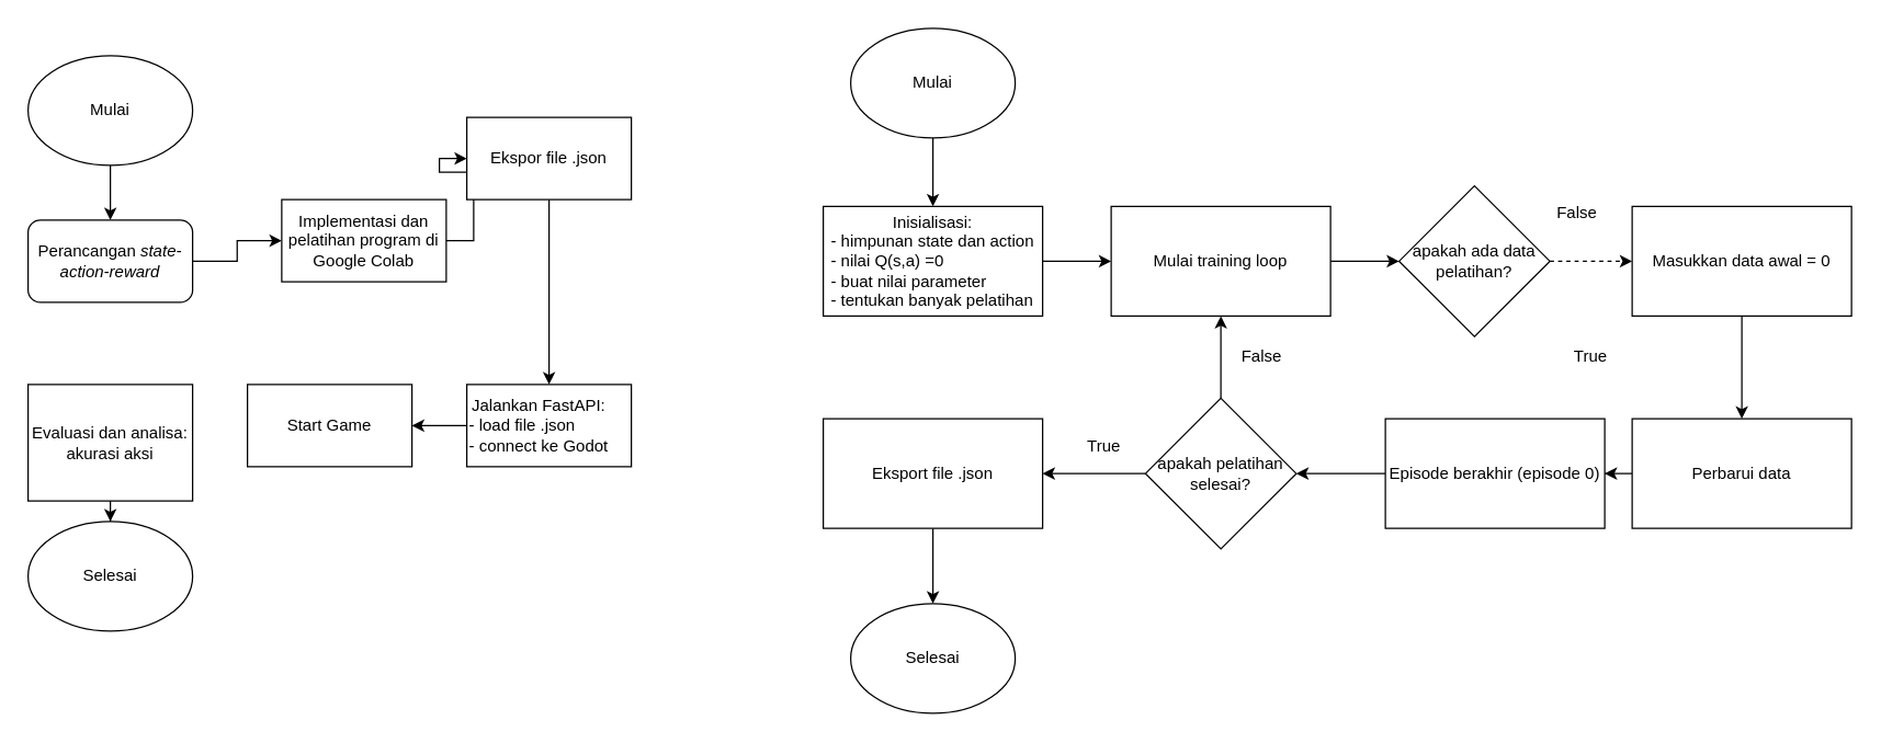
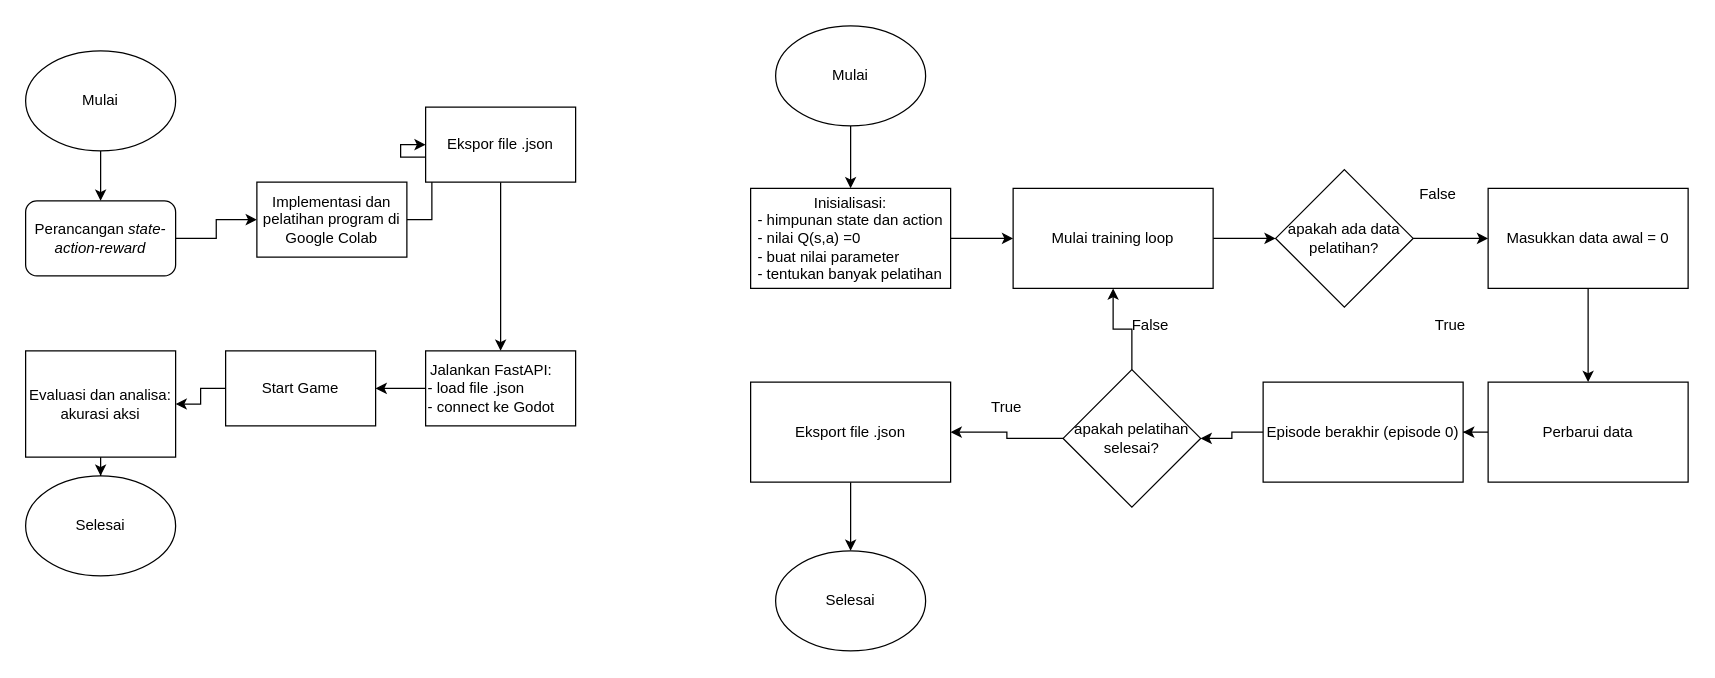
  <mxCell id="0" />
  <mxCell id="1" parent="0" />
  <mxCell id="2" style="edgeStyle=orthogonalEdgeStyle;rounded=0;orthogonalLoop=1;jettySize=auto;html=1;" edge="1" parent="1" source="3" target="5"><mxGeometry relative="1" as="geometry" /></mxCell>
  <mxCell id="3" value="Mulai" style="ellipse;whiteSpace=wrap;html=1;" vertex="1" parent="1"><mxGeometry x="20" y="40" width="120" height="80" as="geometry" /></mxCell>
  <mxCell id="4" style="edgeStyle=orthogonalEdgeStyle;rounded=0;orthogonalLoop=1;jettySize=auto;html=1;" edge="1" parent="1" source="5" target="7"><mxGeometry relative="1" as="geometry" /></mxCell>
  <mxCell id="5" value="Perancangan &lt;i&gt;state-action-reward&lt;/i&gt;" style="whiteSpace=wrap;html=1;rounded=1;" vertex="1" parent="1"><mxGeometry x="20" y="160" width="120" height="60" as="geometry" /></mxCell>
  <mxCell id="6" style="edgeStyle=orthogonalEdgeStyle;rounded=0;orthogonalLoop=1;jettySize=auto;html=1;" edge="1" parent="1" source="7" target="9"><mxGeometry relative="1" as="geometry" /></mxCell>
  <mxCell id="7" value="Implementasi dan pelatihan program di Google Colab" style="rounded=0;whiteSpace=wrap;html=1;" vertex="1" parent="1"><mxGeometry x="205" y="145" width="120" height="60" as="geometry" /></mxCell>
  <mxCell id="8" style="edgeStyle=orthogonalEdgeStyle;rounded=0;orthogonalLoop=1;jettySize=auto;html=1;" edge="1" parent="1" source="9" target="11"><mxGeometry relative="1" as="geometry" /></mxCell>
  <mxCell id="9" value="&lt;div&gt;Ekspor file .json&lt;/div&gt;" style="rounded=0;whiteSpace=wrap;html=1;" vertex="1" parent="1"><mxGeometry x="340" y="85" width="120" height="60" as="geometry" /></mxCell>
  <mxCell id="10" style="edgeStyle=orthogonalEdgeStyle;rounded=0;orthogonalLoop=1;jettySize=auto;html=1;" edge="1" parent="1" source="11" target="13"><mxGeometry relative="1" as="geometry" /></mxCell>
  <mxCell id="11" value="&lt;div align=&quot;center&quot;&gt;Jalankan FastAPI:&lt;/div&gt;&lt;div&gt;- load file .json&lt;/div&gt;&lt;div&gt;- connect ke Godot&lt;br&gt;&lt;/div&gt;" style="rounded=0;whiteSpace=wrap;html=1;align=left;" vertex="1" parent="1"><mxGeometry x="340" y="280" width="120" height="60" as="geometry" /></mxCell>
+ <mxCell id="12" style="edgeStyle=orthogonalEdgeStyle;rounded=0;orthogonalLoop=1;jettySize=auto;html=1;" edge="1" parent="1" source="13" target="15"><mxGeometry relative="1" as="geometry" /></mxCell>
  <mxCell id="13" value="Start Game" style="rounded=0;whiteSpace=wrap;html=1;" vertex="1" parent="1"><mxGeometry x="180" y="280" width="120" height="60" as="geometry" /></mxCell>
  <mxCell id="14" style="edgeStyle=orthogonalEdgeStyle;rounded=0;orthogonalLoop=1;jettySize=auto;html=1;" edge="1" parent="1" source="15" target="16"><mxGeometry relative="1" as="geometry" /></mxCell>
  <mxCell id="15" value="Evaluasi dan analisa:&lt;br&gt;akurasi aksi" style="rounded=0;whiteSpace=wrap;html=1;" vertex="1" parent="1"><mxGeometry x="20" y="280" width="120" height="85" as="geometry" /></mxCell>
  <mxCell id="16" value="Selesai" style="ellipse;whiteSpace=wrap;html=1;" vertex="1" parent="1"><mxGeometry x="20" y="380" width="120" height="80" as="geometry" /></mxCell>
  <mxCell id="17" style="edgeStyle=orthogonalEdgeStyle;rounded=0;orthogonalLoop=1;jettySize=auto;html=1;" edge="1" parent="1" source="18" target="20"><mxGeometry relative="1" as="geometry" /></mxCell>
  <mxCell id="18" value="Mulai" style="ellipse;whiteSpace=wrap;html=1;" vertex="1" parent="1"><mxGeometry x="620" y="20" width="120" height="80" as="geometry" /></mxCell>
  <mxCell id="19" style="edgeStyle=orthogonalEdgeStyle;rounded=0;orthogonalLoop=1;jettySize=auto;html=1;entryX=0;entryY=0.5;entryDx=0;entryDy=0;" edge="1" parent="1" source="20" target="22"><mxGeometry relative="1" as="geometry" /></mxCell>
  <mxCell id="20" value="&lt;div&gt;Inisialisasi:&lt;/div&gt;&lt;div align=&quot;left&quot;&gt;- himpunan state dan action&lt;/div&gt;&lt;div align=&quot;left&quot;&gt;- nilai Q(s,a) =0&lt;/div&gt;&lt;div align=&quot;left&quot;&gt;- buat nilai parameter&lt;/div&gt;&lt;div align=&quot;left&quot;&gt;- tentukan banyak pelatihan&lt;br&gt;&lt;/div&gt;" style="rounded=0;whiteSpace=wrap;html=1;" vertex="1" parent="1"><mxGeometry x="600" y="150" width="160" height="80" as="geometry" /></mxCell>
  <mxCell id="21" style="edgeStyle=orthogonalEdgeStyle;rounded=0;orthogonalLoop=1;jettySize=auto;html=1;" edge="1" parent="1" source="22" target="32"><mxGeometry relative="1" as="geometry" /></mxCell>
  <mxCell id="22" value="Mulai training loop" style="rounded=0;whiteSpace=wrap;html=1;" vertex="1" parent="1"><mxGeometry x="810" y="150" width="160" height="80" as="geometry" /></mxCell>
  <mxCell id="23" style="edgeStyle=orthogonalEdgeStyle;rounded=0;orthogonalLoop=1;jettySize=auto;html=1;" edge="1" parent="1" source="24" target="27"><mxGeometry relative="1" as="geometry" /></mxCell>
  <mxCell id="24" value="Episode berakhir (episode 0)" style="rounded=0;whiteSpace=wrap;html=1;" vertex="1" parent="1"><mxGeometry x="1010" y="305" width="160" height="80" as="geometry" /></mxCell>
  <mxCell id="25" style="edgeStyle=orthogonalEdgeStyle;rounded=0;orthogonalLoop=1;jettySize=auto;html=1;" edge="1" parent="1" source="27" target="22"><mxGeometry relative="1" as="geometry" /></mxCell>
  <mxCell id="26" style="edgeStyle=orthogonalEdgeStyle;rounded=0;orthogonalLoop=1;jettySize=auto;html=1;" edge="1" parent="1" source="27" target="29"><mxGeometry relative="1" as="geometry" /></mxCell>
- <mxCell id="27" value="apakah pelatihan selesai?" style="rhombus;whiteSpace=wrap;html=1;" vertex="1" parent="1"><mxGeometry x="835" y="290" width="110" height="110" as="geometry" /></mxCell>
+ <mxCell id="27" value="apakah pelatihan selesai?" style="rhombus;whiteSpace=wrap;html=1;" vertex="1" parent="1"><mxGeometry x="850" y="295" width="110" height="110" as="geometry" /></mxCell>
  <mxCell id="28" style="edgeStyle=orthogonalEdgeStyle;rounded=0;orthogonalLoop=1;jettySize=auto;html=1;" edge="1" parent="1" source="29" target="30"><mxGeometry relative="1" as="geometry" /></mxCell>
  <mxCell id="29" value="Eksport file .json" style="rounded=0;whiteSpace=wrap;html=1;" vertex="1" parent="1"><mxGeometry x="600" y="305" width="160" height="80" as="geometry" /></mxCell>
  <mxCell id="30" value="Selesai" style="ellipse;whiteSpace=wrap;html=1;" vertex="1" parent="1"><mxGeometry x="620" y="440" width="120" height="80" as="geometry" /></mxCell>
- <mxCell id="31" style="edgeStyle=orthogonalEdgeStyle;rounded=0;orthogonalLoop=1;jettySize=auto;html=1;dashed=1;" edge="1" parent="1" source="32" target="34"><mxGeometry relative="1" as="geometry" /></mxCell>
+ <mxCell id="31" style="edgeStyle=orthogonalEdgeStyle;rounded=0;orthogonalLoop=1;jettySize=auto;html=1;" edge="1" parent="1" source="32" target="34"><mxGeometry relative="1" as="geometry" /></mxCell>
  <mxCell id="32" value="apakah ada data pelatihan?" style="rhombus;whiteSpace=wrap;html=1;" vertex="1" parent="1"><mxGeometry x="1020" y="135" width="110" height="110" as="geometry" /></mxCell>
  <mxCell id="33" style="edgeStyle=orthogonalEdgeStyle;rounded=0;orthogonalLoop=1;jettySize=auto;html=1;" edge="1" parent="1" source="34" target="36"><mxGeometry relative="1" as="geometry" /></mxCell>
  <mxCell id="34" value="Masukkan data awal = 0" style="rounded=0;whiteSpace=wrap;html=1;" vertex="1" parent="1"><mxGeometry x="1190" y="150" width="160" height="80" as="geometry" /></mxCell>
  <mxCell id="35" style="edgeStyle=orthogonalEdgeStyle;rounded=0;orthogonalLoop=1;jettySize=auto;html=1;" edge="1" parent="1" source="36" target="24"><mxGeometry relative="1" as="geometry" /></mxCell>
  <mxCell id="36" value="Perbarui data" style="rounded=0;whiteSpace=wrap;html=1;" vertex="1" parent="1"><mxGeometry x="1190" y="305" width="160" height="80" as="geometry" /></mxCell>
  <mxCell id="37" value="True" style="text;html=1;align=center;verticalAlign=middle;whiteSpace=wrap;rounded=0;" vertex="1" parent="1"><mxGeometry x="1130" y="245" width="60" height="30" as="geometry" /></mxCell>
  <mxCell id="38" value="True" style="text;html=1;align=center;verticalAlign=middle;whiteSpace=wrap;rounded=0;" vertex="1" parent="1"><mxGeometry x="775" y="310" width="60" height="30" as="geometry" /></mxCell>
  <mxCell id="39" value="False" style="text;html=1;align=center;verticalAlign=middle;whiteSpace=wrap;rounded=0;" vertex="1" parent="1"><mxGeometry x="1120" y="140" width="60" height="30" as="geometry" /></mxCell>
  <mxCell id="40" value="False" style="text;html=1;align=center;verticalAlign=middle;whiteSpace=wrap;rounded=0;" vertex="1" parent="1"><mxGeometry x="890" y="245" width="60" height="30" as="geometry" /></mxCell>
